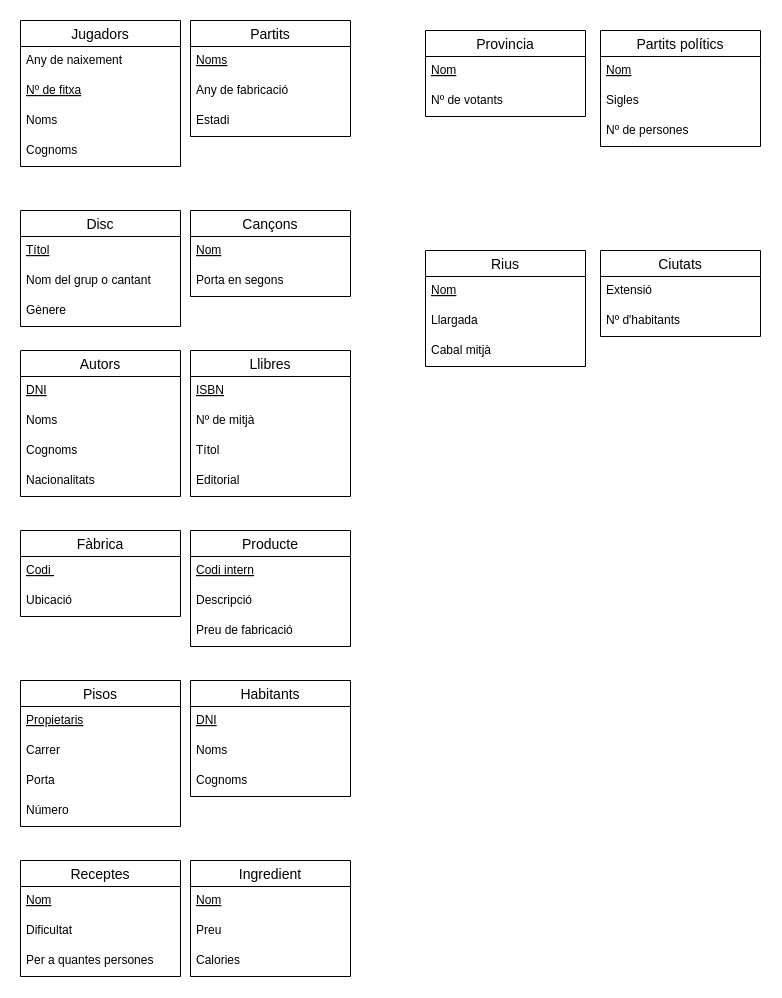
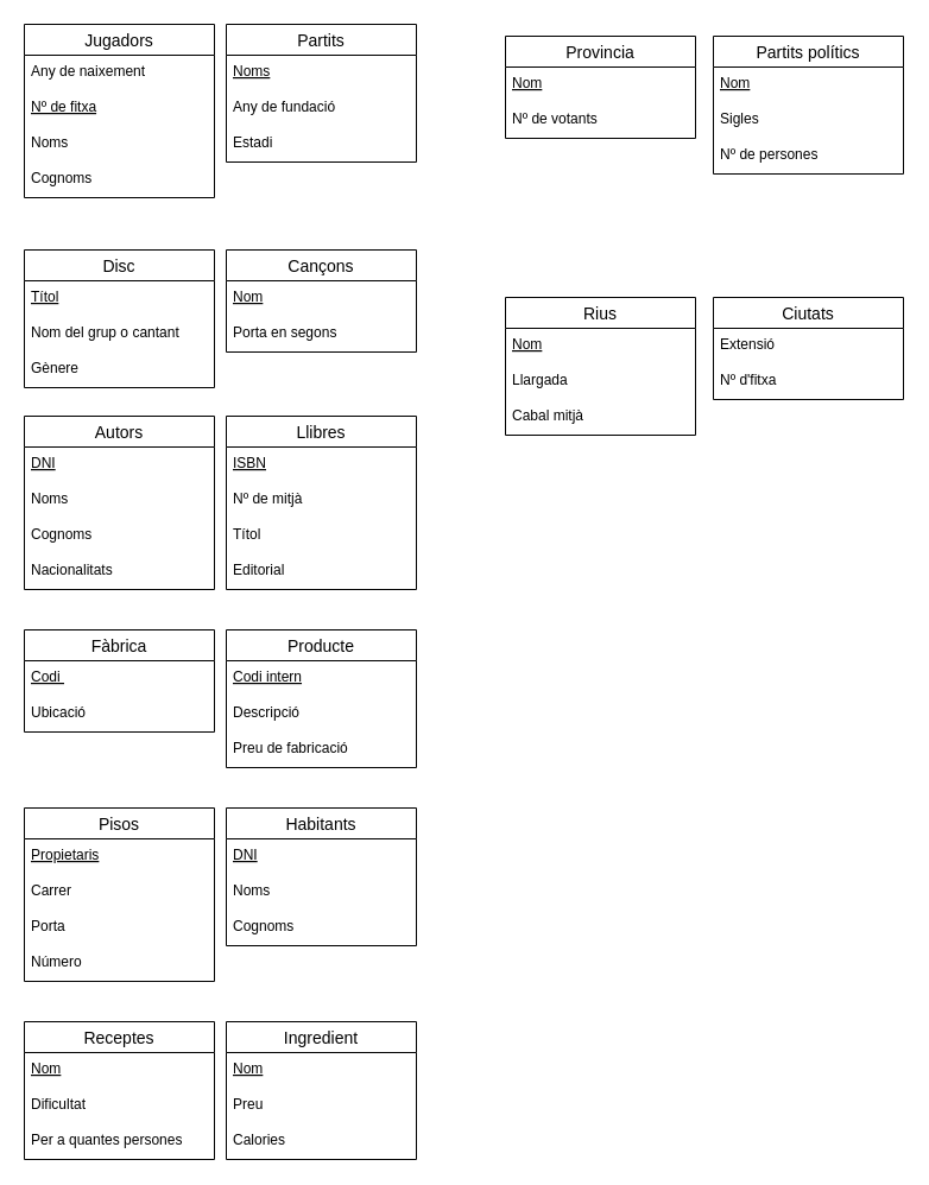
  <mxCell id="0" />
  <mxCell id="1" parent="0" />
  <mxCell id="2" value="Jugadors" style="swimlane;fontStyle=0;childLayout=stackLayout;horizontal=1;startSize=26;horizontalStack=0;resizeParent=1;resizeParentMax=0;resizeLast=0;collapsible=1;marginBottom=0;align=center;fontSize=14;" vertex="1" parent="1"><mxGeometry x="20" y="20" width="160" height="146" as="geometry" /></mxCell>
  <mxCell id="3" value="Any de naixement" style="text;strokeColor=none;fillColor=none;spacingLeft=4;spacingRight=4;overflow=hidden;rotatable=0;points=[[0,0.5],[1,0.5]];portConstraint=eastwest;fontSize=12;" vertex="1" parent="2"><mxGeometry y="26" width="160" height="30" as="geometry" /></mxCell>
  <mxCell id="4" value="Nº de fitxa" style="text;strokeColor=none;fillColor=none;spacingLeft=4;spacingRight=4;overflow=hidden;rotatable=0;points=[[0,0.5],[1,0.5]];portConstraint=eastwest;fontSize=12;fontStyle=4" vertex="1" parent="2"><mxGeometry y="56" width="160" height="30" as="geometry" /></mxCell>
  <mxCell id="5" value="Noms" style="text;strokeColor=none;fillColor=none;spacingLeft=4;spacingRight=4;overflow=hidden;rotatable=0;points=[[0,0.5],[1,0.5]];portConstraint=eastwest;fontSize=12;" vertex="1" parent="2"><mxGeometry y="86" width="160" height="30" as="geometry" /></mxCell>
  <mxCell id="6" value="Cognoms" style="text;strokeColor=none;fillColor=none;spacingLeft=4;spacingRight=4;overflow=hidden;rotatable=0;points=[[0,0.5],[1,0.5]];portConstraint=eastwest;fontSize=12;" vertex="1" parent="2"><mxGeometry y="116" width="160" height="30" as="geometry" /></mxCell>
  <mxCell id="7" value="Partits" style="swimlane;fontStyle=0;childLayout=stackLayout;horizontal=1;startSize=26;horizontalStack=0;resizeParent=1;resizeParentMax=0;resizeLast=0;collapsible=1;marginBottom=0;align=center;fontSize=14;" vertex="1" parent="1"><mxGeometry x="190" y="20" width="160" height="116" as="geometry" /></mxCell>
  <mxCell id="8" value="Noms" style="text;strokeColor=none;fillColor=none;spacingLeft=4;spacingRight=4;overflow=hidden;rotatable=0;points=[[0,0.5],[1,0.5]];portConstraint=eastwest;fontSize=12;fontStyle=4" vertex="1" parent="7"><mxGeometry y="26" width="160" height="30" as="geometry" /></mxCell>
- <mxCell id="9" value="Any de fabricació" style="text;strokeColor=none;fillColor=none;spacingLeft=4;spacingRight=4;overflow=hidden;rotatable=0;points=[[0,0.5],[1,0.5]];portConstraint=eastwest;fontSize=12;" vertex="1" parent="7"><mxGeometry y="56" width="160" height="30" as="geometry" /></mxCell>
+ <mxCell id="9" value="Any de fundació" style="text;strokeColor=none;fillColor=none;spacingLeft=4;spacingRight=4;overflow=hidden;rotatable=0;points=[[0,0.5],[1,0.5]];portConstraint=eastwest;fontSize=12;" vertex="1" parent="7"><mxGeometry y="56" width="160" height="30" as="geometry" /></mxCell>
  <mxCell id="10" value="Estadi" style="text;strokeColor=none;fillColor=none;spacingLeft=4;spacingRight=4;overflow=hidden;rotatable=0;points=[[0,0.5],[1,0.5]];portConstraint=eastwest;fontSize=12;" vertex="1" parent="7"><mxGeometry y="86" width="160" height="30" as="geometry" /></mxCell>
  <mxCell id="11" value="Disc" style="swimlane;fontStyle=0;childLayout=stackLayout;horizontal=1;startSize=26;horizontalStack=0;resizeParent=1;resizeParentMax=0;resizeLast=0;collapsible=1;marginBottom=0;align=center;fontSize=14;" vertex="1" parent="1"><mxGeometry x="20" y="210" width="160" height="116" as="geometry" /></mxCell>
  <mxCell id="12" value="Títol" style="text;strokeColor=none;fillColor=none;spacingLeft=4;spacingRight=4;overflow=hidden;rotatable=0;points=[[0,0.5],[1,0.5]];portConstraint=eastwest;fontSize=12;fontStyle=4" vertex="1" parent="11"><mxGeometry y="26" width="160" height="30" as="geometry" /></mxCell>
  <mxCell id="13" value="Nom del grup o cantant" style="text;strokeColor=none;fillColor=none;spacingLeft=4;spacingRight=4;overflow=hidden;rotatable=0;points=[[0,0.5],[1,0.5]];portConstraint=eastwest;fontSize=12;" vertex="1" parent="11"><mxGeometry y="56" width="160" height="30" as="geometry" /></mxCell>
  <mxCell id="14" value="Gènere" style="text;strokeColor=none;fillColor=none;spacingLeft=4;spacingRight=4;overflow=hidden;rotatable=0;points=[[0,0.5],[1,0.5]];portConstraint=eastwest;fontSize=12;" vertex="1" parent="11"><mxGeometry y="86" width="160" height="30" as="geometry" /></mxCell>
  <mxCell id="15" value="Cançons" style="swimlane;fontStyle=0;childLayout=stackLayout;horizontal=1;startSize=26;horizontalStack=0;resizeParent=1;resizeParentMax=0;resizeLast=0;collapsible=1;marginBottom=0;align=center;fontSize=14;" vertex="1" parent="1"><mxGeometry x="190" y="210" width="160" height="86" as="geometry" /></mxCell>
  <mxCell id="16" value="Nom" style="text;strokeColor=none;fillColor=none;spacingLeft=4;spacingRight=4;overflow=hidden;rotatable=0;points=[[0,0.5],[1,0.5]];portConstraint=eastwest;fontSize=12;fontStyle=4" vertex="1" parent="15"><mxGeometry y="26" width="160" height="30" as="geometry" /></mxCell>
  <mxCell id="17" value="Porta en segons" style="text;strokeColor=none;fillColor=none;spacingLeft=4;spacingRight=4;overflow=hidden;rotatable=0;points=[[0,0.5],[1,0.5]];portConstraint=eastwest;fontSize=12;" vertex="1" parent="15"><mxGeometry y="56" width="160" height="30" as="geometry" /></mxCell>
  <mxCell id="18" value="Autors" style="swimlane;fontStyle=0;childLayout=stackLayout;horizontal=1;startSize=26;horizontalStack=0;resizeParent=1;resizeParentMax=0;resizeLast=0;collapsible=1;marginBottom=0;align=center;fontSize=14;" vertex="1" parent="1"><mxGeometry x="20" y="350" width="160" height="146" as="geometry" /></mxCell>
  <mxCell id="19" value="DNI" style="text;strokeColor=none;fillColor=none;spacingLeft=4;spacingRight=4;overflow=hidden;rotatable=0;points=[[0,0.5],[1,0.5]];portConstraint=eastwest;fontSize=12;fontStyle=4" vertex="1" parent="18"><mxGeometry y="26" width="160" height="30" as="geometry" /></mxCell>
  <mxCell id="20" value="Noms" style="text;strokeColor=none;fillColor=none;spacingLeft=4;spacingRight=4;overflow=hidden;rotatable=0;points=[[0,0.5],[1,0.5]];portConstraint=eastwest;fontSize=12;" vertex="1" parent="18"><mxGeometry y="56" width="160" height="30" as="geometry" /></mxCell>
  <mxCell id="21" value="Cognoms" style="text;strokeColor=none;fillColor=none;spacingLeft=4;spacingRight=4;overflow=hidden;rotatable=0;points=[[0,0.5],[1,0.5]];portConstraint=eastwest;fontSize=12;" vertex="1" parent="18"><mxGeometry y="86" width="160" height="30" as="geometry" /></mxCell>
  <mxCell id="22" value="Nacionalitats" style="text;strokeColor=none;fillColor=none;spacingLeft=4;spacingRight=4;overflow=hidden;rotatable=0;points=[[0,0.5],[1,0.5]];portConstraint=eastwest;fontSize=12;" vertex="1" parent="18"><mxGeometry y="116" width="160" height="30" as="geometry" /></mxCell>
  <mxCell id="23" value="Llibres" style="swimlane;fontStyle=0;childLayout=stackLayout;horizontal=1;startSize=26;horizontalStack=0;resizeParent=1;resizeParentMax=0;resizeLast=0;collapsible=1;marginBottom=0;align=center;fontSize=14;" vertex="1" parent="1"><mxGeometry x="190" y="350" width="160" height="146" as="geometry" /></mxCell>
  <mxCell id="24" value="ISBN" style="text;strokeColor=none;fillColor=none;spacingLeft=4;spacingRight=4;overflow=hidden;rotatable=0;points=[[0,0.5],[1,0.5]];portConstraint=eastwest;fontSize=12;fontStyle=4" vertex="1" parent="23"><mxGeometry y="26" width="160" height="30" as="geometry" /></mxCell>
  <mxCell id="25" value="Nº de mitjà" style="text;strokeColor=none;fillColor=none;spacingLeft=4;spacingRight=4;overflow=hidden;rotatable=0;points=[[0,0.5],[1,0.5]];portConstraint=eastwest;fontSize=12;" vertex="1" parent="23"><mxGeometry y="56" width="160" height="30" as="geometry" /></mxCell>
  <mxCell id="26" value="Títol&#10;" style="text;strokeColor=none;fillColor=none;spacingLeft=4;spacingRight=4;overflow=hidden;rotatable=0;points=[[0,0.5],[1,0.5]];portConstraint=eastwest;fontSize=12;" vertex="1" parent="23"><mxGeometry y="86" width="160" height="30" as="geometry" /></mxCell>
  <mxCell id="27" value="Editorial" style="text;strokeColor=none;fillColor=none;spacingLeft=4;spacingRight=4;overflow=hidden;rotatable=0;points=[[0,0.5],[1,0.5]];portConstraint=eastwest;fontSize=12;" vertex="1" parent="23"><mxGeometry y="116" width="160" height="30" as="geometry" /></mxCell>
  <mxCell id="28" value="Fàbrica" style="swimlane;fontStyle=0;childLayout=stackLayout;horizontal=1;startSize=26;horizontalStack=0;resizeParent=1;resizeParentMax=0;resizeLast=0;collapsible=1;marginBottom=0;align=center;fontSize=14;" vertex="1" parent="1"><mxGeometry x="20" y="530" width="160" height="86" as="geometry" /></mxCell>
  <mxCell id="29" value="Codi " style="text;strokeColor=none;fillColor=none;spacingLeft=4;spacingRight=4;overflow=hidden;rotatable=0;points=[[0,0.5],[1,0.5]];portConstraint=eastwest;fontSize=12;fontStyle=4" vertex="1" parent="28"><mxGeometry y="26" width="160" height="30" as="geometry" /></mxCell>
  <mxCell id="30" value="Ubicació" style="text;strokeColor=none;fillColor=none;spacingLeft=4;spacingRight=4;overflow=hidden;rotatable=0;points=[[0,0.5],[1,0.5]];portConstraint=eastwest;fontSize=12;" vertex="1" parent="28"><mxGeometry y="56" width="160" height="30" as="geometry" /></mxCell>
  <mxCell id="31" value="Producte" style="swimlane;fontStyle=0;childLayout=stackLayout;horizontal=1;startSize=26;horizontalStack=0;resizeParent=1;resizeParentMax=0;resizeLast=0;collapsible=1;marginBottom=0;align=center;fontSize=14;" vertex="1" parent="1"><mxGeometry x="190" y="530" width="160" height="116" as="geometry" /></mxCell>
  <mxCell id="32" value="Codi intern" style="text;strokeColor=none;fillColor=none;spacingLeft=4;spacingRight=4;overflow=hidden;rotatable=0;points=[[0,0.5],[1,0.5]];portConstraint=eastwest;fontSize=12;fontStyle=4" vertex="1" parent="31"><mxGeometry y="26" width="160" height="30" as="geometry" /></mxCell>
  <mxCell id="33" value="Descripció" style="text;strokeColor=none;fillColor=none;spacingLeft=4;spacingRight=4;overflow=hidden;rotatable=0;points=[[0,0.5],[1,0.5]];portConstraint=eastwest;fontSize=12;" vertex="1" parent="31"><mxGeometry y="56" width="160" height="30" as="geometry" /></mxCell>
  <mxCell id="34" value="Preu de fabricació" style="text;strokeColor=none;fillColor=none;spacingLeft=4;spacingRight=4;overflow=hidden;rotatable=0;points=[[0,0.5],[1,0.5]];portConstraint=eastwest;fontSize=12;" vertex="1" parent="31"><mxGeometry y="86" width="160" height="30" as="geometry" /></mxCell>
  <mxCell id="35" value="Provincia" style="swimlane;fontStyle=0;childLayout=stackLayout;horizontal=1;startSize=26;horizontalStack=0;resizeParent=1;resizeParentMax=0;resizeLast=0;collapsible=1;marginBottom=0;align=center;fontSize=14;" vertex="1" parent="1"><mxGeometry x="425" y="30" width="160" height="86" as="geometry" /></mxCell>
  <mxCell id="36" value="Nom" style="text;strokeColor=none;fillColor=none;spacingLeft=4;spacingRight=4;overflow=hidden;rotatable=0;points=[[0,0.5],[1,0.5]];portConstraint=eastwest;fontSize=12;fontStyle=4" vertex="1" parent="35"><mxGeometry y="26" width="160" height="30" as="geometry" /></mxCell>
  <mxCell id="37" value="Nº de votants" style="text;strokeColor=none;fillColor=none;spacingLeft=4;spacingRight=4;overflow=hidden;rotatable=0;points=[[0,0.5],[1,0.5]];portConstraint=eastwest;fontSize=12;" vertex="1" parent="35"><mxGeometry y="56" width="160" height="30" as="geometry" /></mxCell>
  <mxCell id="38" value="Pisos" style="swimlane;fontStyle=0;childLayout=stackLayout;horizontal=1;startSize=26;horizontalStack=0;resizeParent=1;resizeParentMax=0;resizeLast=0;collapsible=1;marginBottom=0;align=center;fontSize=14;" vertex="1" parent="1"><mxGeometry x="20" y="680" width="160" height="146" as="geometry" /></mxCell>
  <mxCell id="39" value="Propietaris" style="text;strokeColor=none;fillColor=none;spacingLeft=4;spacingRight=4;overflow=hidden;rotatable=0;points=[[0,0.5],[1,0.5]];portConstraint=eastwest;fontSize=12;fontStyle=4" vertex="1" parent="38"><mxGeometry y="26" width="160" height="30" as="geometry" /></mxCell>
  <mxCell id="40" value="Carrer" style="text;strokeColor=none;fillColor=none;spacingLeft=4;spacingRight=4;overflow=hidden;rotatable=0;points=[[0,0.5],[1,0.5]];portConstraint=eastwest;fontSize=12;" vertex="1" parent="38"><mxGeometry y="56" width="160" height="30" as="geometry" /></mxCell>
  <mxCell id="41" value="Porta" style="text;strokeColor=none;fillColor=none;spacingLeft=4;spacingRight=4;overflow=hidden;rotatable=0;points=[[0,0.5],[1,0.5]];portConstraint=eastwest;fontSize=12;" vertex="1" parent="38"><mxGeometry y="86" width="160" height="30" as="geometry" /></mxCell>
  <mxCell id="42" value="Número" style="text;strokeColor=none;fillColor=none;spacingLeft=4;spacingRight=4;overflow=hidden;rotatable=0;points=[[0,0.5],[1,0.5]];portConstraint=eastwest;fontSize=12;" vertex="1" parent="38"><mxGeometry y="116" width="160" height="30" as="geometry" /></mxCell>
  <mxCell id="43" value="Habitants" style="swimlane;fontStyle=0;childLayout=stackLayout;horizontal=1;startSize=26;horizontalStack=0;resizeParent=1;resizeParentMax=0;resizeLast=0;collapsible=1;marginBottom=0;align=center;fontSize=14;" vertex="1" parent="1"><mxGeometry x="190" y="680" width="160" height="116" as="geometry" /></mxCell>
  <mxCell id="44" value="DNI" style="text;strokeColor=none;fillColor=none;spacingLeft=4;spacingRight=4;overflow=hidden;rotatable=0;points=[[0,0.5],[1,0.5]];portConstraint=eastwest;fontSize=12;fontStyle=4" vertex="1" parent="43"><mxGeometry y="26" width="160" height="30" as="geometry" /></mxCell>
  <mxCell id="45" value="Noms" style="text;strokeColor=none;fillColor=none;spacingLeft=4;spacingRight=4;overflow=hidden;rotatable=0;points=[[0,0.5],[1,0.5]];portConstraint=eastwest;fontSize=12;" vertex="1" parent="43"><mxGeometry y="56" width="160" height="30" as="geometry" /></mxCell>
  <mxCell id="46" value="Cognoms" style="text;strokeColor=none;fillColor=none;spacingLeft=4;spacingRight=4;overflow=hidden;rotatable=0;points=[[0,0.5],[1,0.5]];portConstraint=eastwest;fontSize=12;" vertex="1" parent="43"><mxGeometry y="86" width="160" height="30" as="geometry" /></mxCell>
  <mxCell id="47" value="Rius" style="swimlane;fontStyle=0;childLayout=stackLayout;horizontal=1;startSize=26;horizontalStack=0;resizeParent=1;resizeParentMax=0;resizeLast=0;collapsible=1;marginBottom=0;align=center;fontSize=14;" vertex="1" parent="1"><mxGeometry x="425" y="250" width="160" height="116" as="geometry" /></mxCell>
  <mxCell id="48" value="Nom" style="text;strokeColor=none;fillColor=none;spacingLeft=4;spacingRight=4;overflow=hidden;rotatable=0;points=[[0,0.5],[1,0.5]];portConstraint=eastwest;fontSize=12;fontStyle=4" vertex="1" parent="47"><mxGeometry y="26" width="160" height="30" as="geometry" /></mxCell>
  <mxCell id="49" value="Llargada" style="text;strokeColor=none;fillColor=none;spacingLeft=4;spacingRight=4;overflow=hidden;rotatable=0;points=[[0,0.5],[1,0.5]];portConstraint=eastwest;fontSize=12;" vertex="1" parent="47"><mxGeometry y="56" width="160" height="30" as="geometry" /></mxCell>
  <mxCell id="50" value="Cabal mitjà" style="text;strokeColor=none;fillColor=none;spacingLeft=4;spacingRight=4;overflow=hidden;rotatable=0;points=[[0,0.5],[1,0.5]];portConstraint=eastwest;fontSize=12;" vertex="1" parent="47"><mxGeometry y="86" width="160" height="30" as="geometry" /></mxCell>
  <mxCell id="51" value="Receptes" style="swimlane;fontStyle=0;childLayout=stackLayout;horizontal=1;startSize=26;horizontalStack=0;resizeParent=1;resizeParentMax=0;resizeLast=0;collapsible=1;marginBottom=0;align=center;fontSize=14;" vertex="1" parent="1"><mxGeometry x="20" y="860" width="160" height="116" as="geometry" /></mxCell>
  <mxCell id="52" value="Nom" style="text;strokeColor=none;fillColor=none;spacingLeft=4;spacingRight=4;overflow=hidden;rotatable=0;points=[[0,0.5],[1,0.5]];portConstraint=eastwest;fontSize=12;fontStyle=4" vertex="1" parent="51"><mxGeometry y="26" width="160" height="30" as="geometry" /></mxCell>
  <mxCell id="53" value="Dificultat" style="text;strokeColor=none;fillColor=none;spacingLeft=4;spacingRight=4;overflow=hidden;rotatable=0;points=[[0,0.5],[1,0.5]];portConstraint=eastwest;fontSize=12;" vertex="1" parent="51"><mxGeometry y="56" width="160" height="30" as="geometry" /></mxCell>
  <mxCell id="54" value="Per a quantes persones" style="text;strokeColor=none;fillColor=none;spacingLeft=4;spacingRight=4;overflow=hidden;rotatable=0;points=[[0,0.5],[1,0.5]];portConstraint=eastwest;fontSize=12;" vertex="1" parent="51"><mxGeometry y="86" width="160" height="30" as="geometry" /></mxCell>
  <mxCell id="55" value="Ingredient" style="swimlane;fontStyle=0;childLayout=stackLayout;horizontal=1;startSize=26;horizontalStack=0;resizeParent=1;resizeParentMax=0;resizeLast=0;collapsible=1;marginBottom=0;align=center;fontSize=14;" vertex="1" parent="1"><mxGeometry x="190" y="860" width="160" height="116" as="geometry" /></mxCell>
  <mxCell id="56" value="Nom" style="text;strokeColor=none;fillColor=none;spacingLeft=4;spacingRight=4;overflow=hidden;rotatable=0;points=[[0,0.5],[1,0.5]];portConstraint=eastwest;fontSize=12;fontStyle=4" vertex="1" parent="55"><mxGeometry y="26" width="160" height="30" as="geometry" /></mxCell>
  <mxCell id="57" value="Preu" style="text;strokeColor=none;fillColor=none;spacingLeft=4;spacingRight=4;overflow=hidden;rotatable=0;points=[[0,0.5],[1,0.5]];portConstraint=eastwest;fontSize=12;" vertex="1" parent="55"><mxGeometry y="56" width="160" height="30" as="geometry" /></mxCell>
  <mxCell id="58" value="Calories" style="text;strokeColor=none;fillColor=none;spacingLeft=4;spacingRight=4;overflow=hidden;rotatable=0;points=[[0,0.5],[1,0.5]];portConstraint=eastwest;fontSize=12;" vertex="1" parent="55"><mxGeometry y="86" width="160" height="30" as="geometry" /></mxCell>
  <mxCell id="59" value="Partits polítics" style="swimlane;fontStyle=0;childLayout=stackLayout;horizontal=1;startSize=26;horizontalStack=0;resizeParent=1;resizeParentMax=0;resizeLast=0;collapsible=1;marginBottom=0;align=center;fontSize=14;" vertex="1" parent="1"><mxGeometry x="600" y="30" width="160" height="116" as="geometry" /></mxCell>
  <mxCell id="60" value="Nom" style="text;strokeColor=none;fillColor=none;spacingLeft=4;spacingRight=4;overflow=hidden;rotatable=0;points=[[0,0.5],[1,0.5]];portConstraint=eastwest;fontSize=12;fontStyle=4" vertex="1" parent="59"><mxGeometry y="26" width="160" height="30" as="geometry" /></mxCell>
  <mxCell id="61" value="Sigles" style="text;strokeColor=none;fillColor=none;spacingLeft=4;spacingRight=4;overflow=hidden;rotatable=0;points=[[0,0.5],[1,0.5]];portConstraint=eastwest;fontSize=12;" vertex="1" parent="59"><mxGeometry y="56" width="160" height="30" as="geometry" /></mxCell>
  <mxCell id="62" value="Nº de persones" style="text;strokeColor=none;fillColor=none;spacingLeft=4;spacingRight=4;overflow=hidden;rotatable=0;points=[[0,0.5],[1,0.5]];portConstraint=eastwest;fontSize=12;" vertex="1" parent="59"><mxGeometry y="86" width="160" height="30" as="geometry" /></mxCell>
  <mxCell id="63" value="Ciutats" style="swimlane;fontStyle=0;childLayout=stackLayout;horizontal=1;startSize=26;horizontalStack=0;resizeParent=1;resizeParentMax=0;resizeLast=0;collapsible=1;marginBottom=0;align=center;fontSize=14;" vertex="1" parent="1"><mxGeometry x="600" y="250" width="160" height="86" as="geometry" /></mxCell>
  <mxCell id="64" value="Extensió" style="text;strokeColor=none;fillColor=none;spacingLeft=4;spacingRight=4;overflow=hidden;rotatable=0;points=[[0,0.5],[1,0.5]];portConstraint=eastwest;fontSize=12;" vertex="1" parent="63"><mxGeometry y="26" width="160" height="30" as="geometry" /></mxCell>
- <mxCell id="65" value="Nº d'habitants" style="text;strokeColor=none;fillColor=none;spacingLeft=4;spacingRight=4;overflow=hidden;rotatable=0;points=[[0,0.5],[1,0.5]];portConstraint=eastwest;fontSize=12;" vertex="1" parent="63"><mxGeometry y="56" width="160" height="30" as="geometry" /></mxCell>
+ <mxCell id="65" value="Nº d'fitxa" style="text;strokeColor=none;fillColor=none;spacingLeft=4;spacingRight=4;overflow=hidden;rotatable=0;points=[[0,0.5],[1,0.5]];portConstraint=eastwest;fontSize=12;" vertex="1" parent="63"><mxGeometry y="56" width="160" height="30" as="geometry" /></mxCell>
